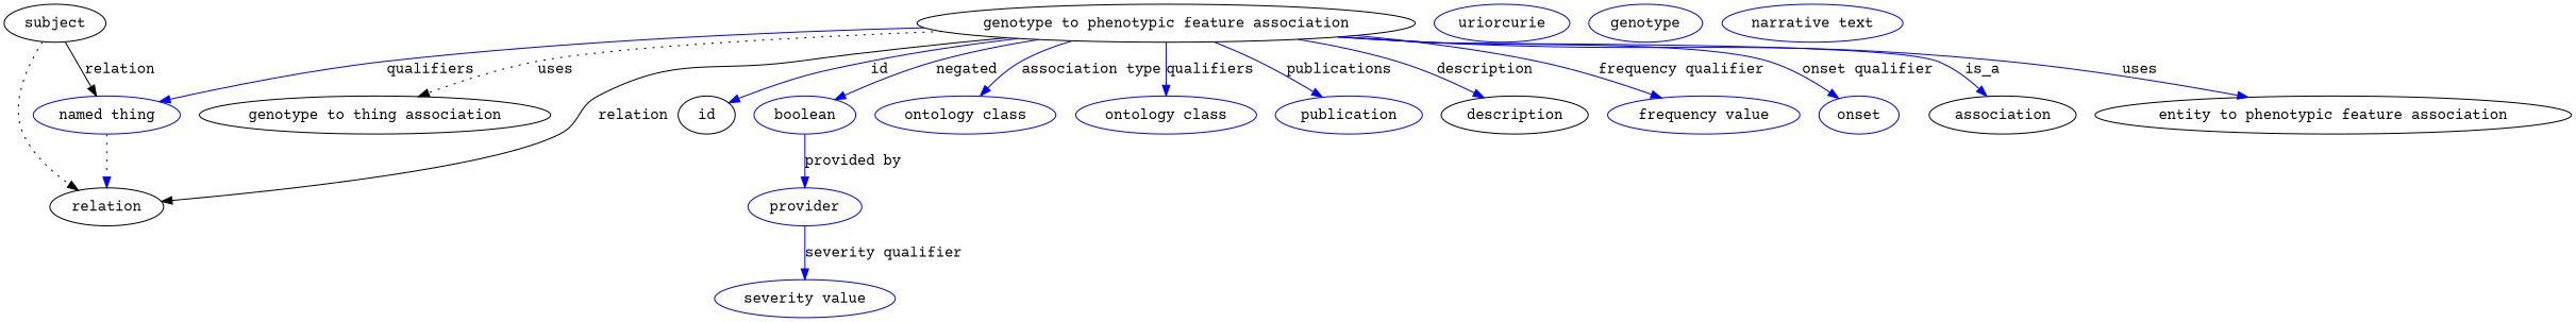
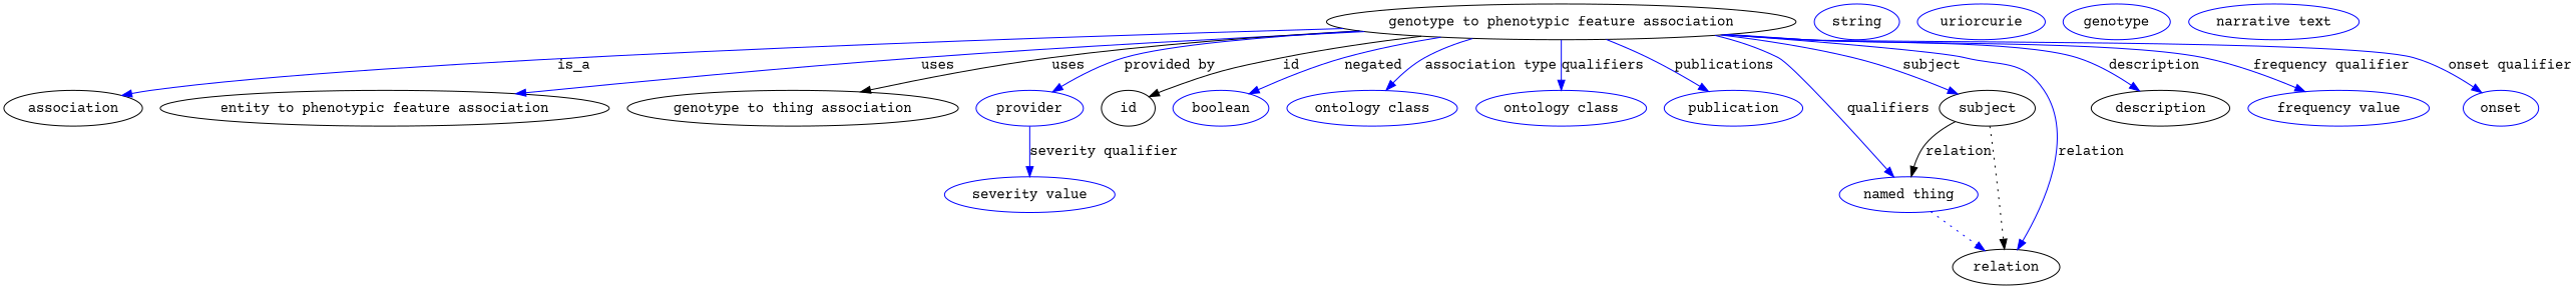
  digraph {
    fontname="Courier Prime"
    node [fontname="Courier Prime" color=blue]
    edge [color=blue fontname="Courier Prime" style=solid]
    n1 [height=0.5 label="genotype to phenotypic feature association" width=4.4954 color=""]
    association [height=0.5 width=1.3902 color=""]
    "entity to phenotypic feature association" [height=0.5 width=4.1524 color=""]
    "genotype to thing association" [height=0.5 width=3.1775 color=""]
    n5 [height=0.5 label="named thing" width=1.5346]
    id [height=0.5 width=0.75 color=""]
    n7 [height=0.5 label=boolean width=1.0652]
    n8 [height=0.5 label="ontology class" width=1.7151]
    n9 [height=0.5 label="ontology class" width=1.7151]
    n10 [height=0.5 label=publication width=1.3902]
    n11 [height=0.5 label=provider width=1.1193]
    relation [height=0.5 width=1.0471 color=""]
    subject [height=0.5 width=0.99297 color=""]
    description [height=0.5 width=1.3902 color=""]
    n15 [height=0.5 label="frequency value" width=1.8776]
    n16 [height=0.5 label=onset width=0.81243]
    n17 [height=0.5 label="severity value" width=1.661]
+   n18 [height=0.5 label=string width=0.84854]
    n19 [height=0.5 label=uriorcurie width=1.2638]
    n20 [height=0.5 label=genotype width=1.1916]
    n21 [height=0.5 label="narrative text" width=1.6068]
    n1 -> association [label=is_a style=""]
    n1 -> "entity to phenotypic feature association" [label=uses style=""]
-   n1 -> "genotype to thing association" [label=uses style=dotted color=""]
+   n1 -> "genotype to thing association" [label=uses color="" style=""]
    n1 -> n5 [label=qualifiers]
-   n1 -> id [label=id]
+   n1 -> id [color=black label=id]
    n1 -> n7 [label=negated]
    n1 -> n8 [label="association type"]
    n1 -> n9 [label=qualifiers]
    n1 -> n10 [label=publications]
-   n7 -> n11 [label="provided by"]
-   n1 -> relation [color=black label=relation]
+   n1 -> n11 [label="provided by"]
+   n1 -> relation [label=relation]
+   n1 -> subject [label=subject]
    n1 -> description [label=description]
    n1 -> n15 [label="frequency qualifier"]
    n1 -> n16 [label="onset qualifier"]
    n5 -> relation [style=dotted]
    n11 -> n17 [label="severity qualifier"]
    subject -> n5 [label=relation color="" style=""]
    subject -> relation [style=dotted color=""]
  }
